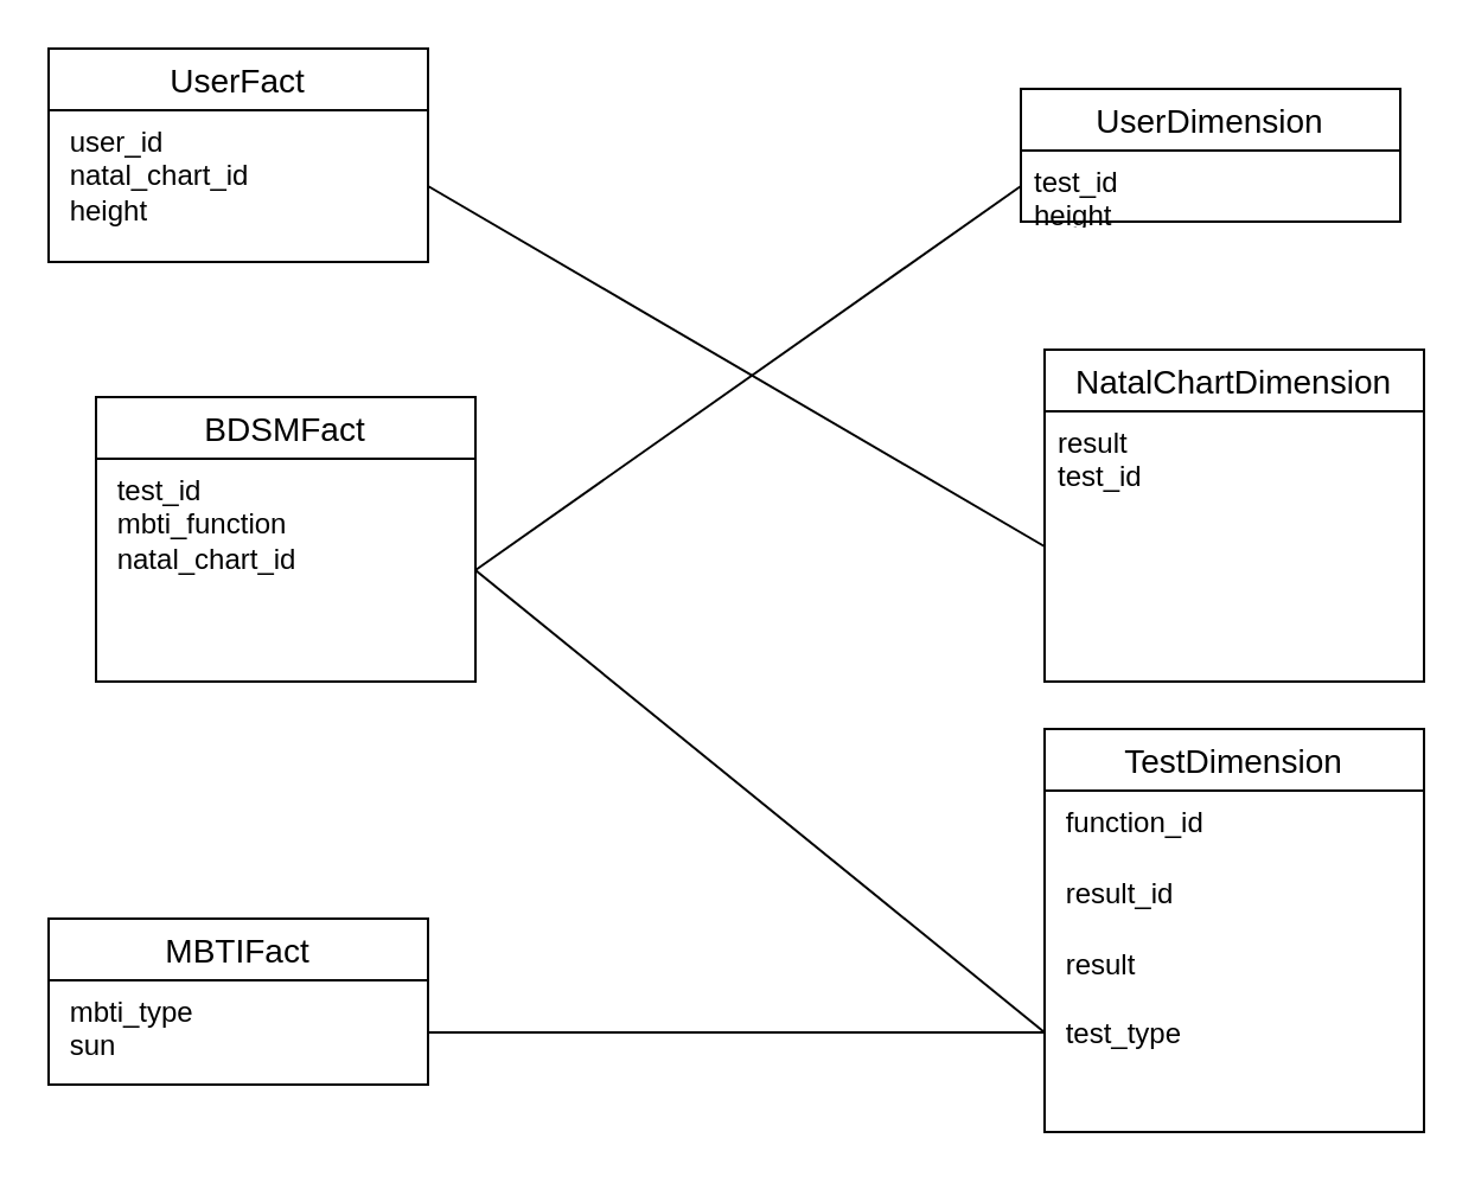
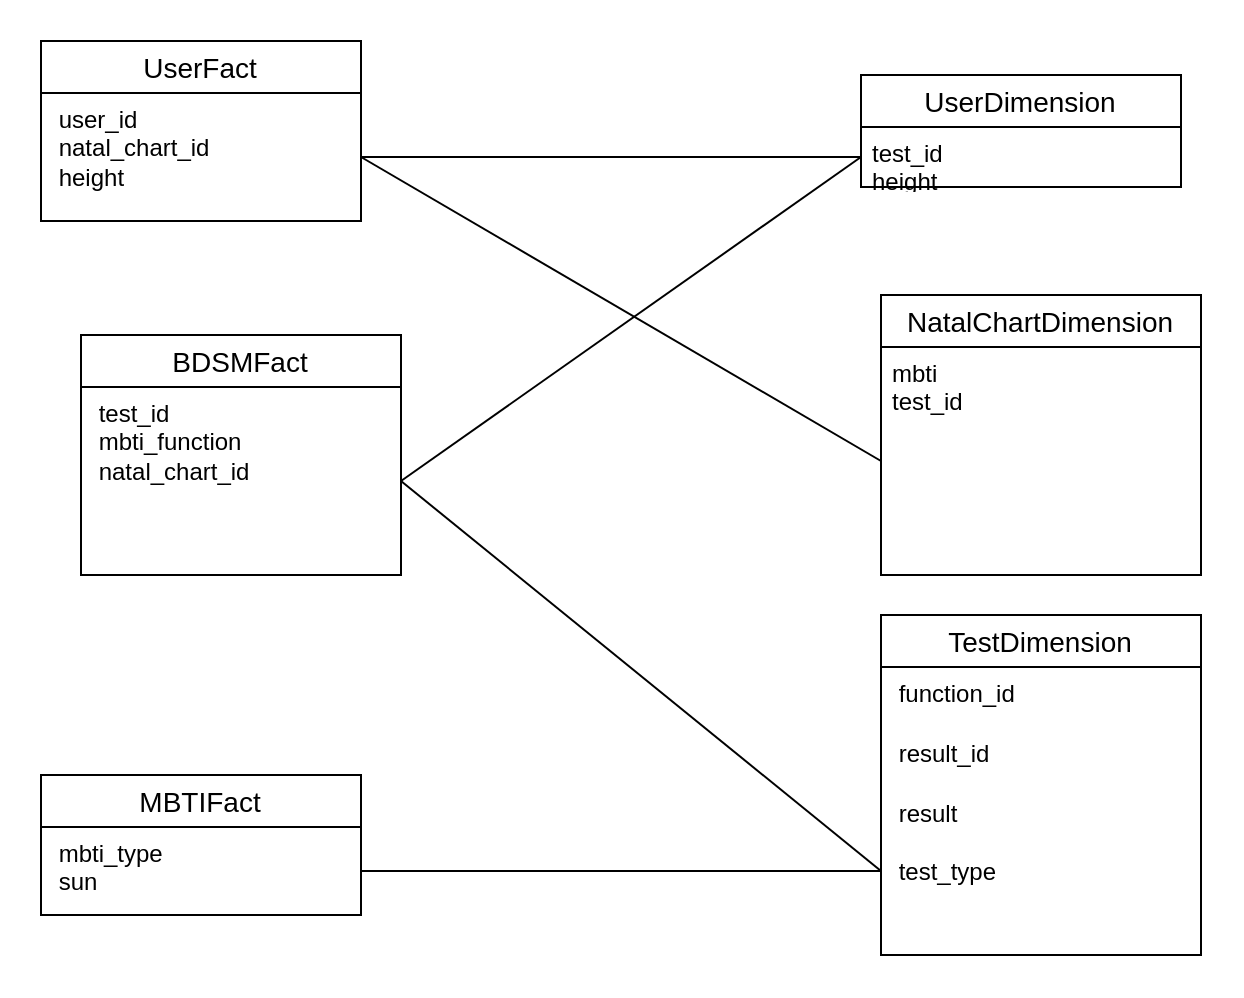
  <mxCell id="0" />
  <mxCell id="1" parent="0" />
  <mxCell id="2" value="UserFact" style="swimlane;fontStyle=0;childLayout=stackLayout;horizontal=1;startSize=26;horizontalStack=0;resizeParent=1;resizeParentMax=0;resizeLast=0;collapsible=1;marginBottom=0;align=center;fontSize=14;" vertex="1" parent="1"><mxGeometry x="20" y="20" width="160" height="90" as="geometry" /></mxCell>
  <mxCell id="3" value="&amp;nbsp;user_id&lt;br&gt;&amp;nbsp;natal_chart_id&lt;br&gt;&amp;nbsp;height" style="text;strokeColor=none;fillColor=none;spacingLeft=4;spacingRight=4;overflow=hidden;rotatable=0;points=[[0,0.5],[1,0.5]];portConstraint=eastwest;fontSize=12;whiteSpace=wrap;html=1;" vertex="1" parent="2"><mxGeometry y="26" width="160" height="64" as="geometry" /></mxCell>
  <mxCell id="4" value="BDSMFact" style="swimlane;fontStyle=0;childLayout=stackLayout;horizontal=1;startSize=26;horizontalStack=0;resizeParent=1;resizeParentMax=0;resizeLast=0;collapsible=1;marginBottom=0;align=center;fontSize=14;" vertex="1" parent="1"><mxGeometry x="40" y="167" width="160" height="120" as="geometry" /></mxCell>
  <mxCell id="5" value="&amp;nbsp;test_id&lt;br&gt;&amp;nbsp;mbti_function&lt;br&gt;&amp;nbsp;natal_chart_id" style="text;strokeColor=none;fillColor=none;spacingLeft=4;spacingRight=4;overflow=hidden;rotatable=0;points=[[0,0.5],[1,0.5]];portConstraint=eastwest;fontSize=12;whiteSpace=wrap;html=1;" vertex="1" parent="4"><mxGeometry y="26" width="160" height="94" as="geometry" /></mxCell>
  <mxCell id="6" value="MBTIFact" style="swimlane;fontStyle=0;childLayout=stackLayout;horizontal=1;startSize=26;horizontalStack=0;resizeParent=1;resizeParentMax=0;resizeLast=0;collapsible=1;marginBottom=0;align=center;fontSize=14;" vertex="1" parent="1"><mxGeometry x="20" y="387" width="160" height="70" as="geometry" /></mxCell>
  <mxCell id="7" value="&amp;nbsp;mbti_type&lt;br&gt;&amp;nbsp;sun" style="text;strokeColor=none;fillColor=none;spacingLeft=4;spacingRight=4;overflow=hidden;rotatable=0;points=[[0,0.5],[1,0.5]];portConstraint=eastwest;fontSize=12;whiteSpace=wrap;html=1;" vertex="1" parent="6"><mxGeometry y="26" width="160" height="44" as="geometry" /></mxCell>
  <mxCell id="8" value="NatalChartDimension" style="swimlane;fontStyle=0;childLayout=stackLayout;horizontal=1;startSize=26;horizontalStack=0;resizeParent=1;resizeParentMax=0;resizeLast=0;collapsible=1;marginBottom=0;align=center;fontSize=14;" vertex="1" parent="1"><mxGeometry x="440" y="147" width="160" height="140" as="geometry"><mxRectangle x="540" y="30" width="170" height="30" as="alternateBounds" /></mxGeometry></mxCell>
- <mxCell id="9" value="result&lt;br&gt;test_id" style="text;strokeColor=none;fillColor=none;spacingLeft=4;spacingRight=4;overflow=hidden;rotatable=0;points=[[0,0.5],[1,0.5]];portConstraint=eastwest;fontSize=12;whiteSpace=wrap;html=1;" vertex="1" parent="8"><mxGeometry y="26" width="160" height="114" as="geometry" /></mxCell>
+ <mxCell id="9" value="mbti&lt;br&gt;test_id" style="text;strokeColor=none;fillColor=none;spacingLeft=4;spacingRight=4;overflow=hidden;rotatable=0;points=[[0,0.5],[1,0.5]];portConstraint=eastwest;fontSize=12;whiteSpace=wrap;html=1;" vertex="1" parent="8"><mxGeometry y="26" width="160" height="114" as="geometry" /></mxCell>
  <mxCell id="10" value="TestDimension" style="swimlane;fontStyle=0;childLayout=stackLayout;horizontal=1;startSize=26;horizontalStack=0;resizeParent=1;resizeParentMax=0;resizeLast=0;collapsible=1;marginBottom=0;align=center;fontSize=14;" vertex="1" parent="1"><mxGeometry x="440" y="307" width="160" height="170" as="geometry"><mxRectangle x="540" y="244" width="130" height="30" as="alternateBounds" /></mxGeometry></mxCell>
  <mxCell id="11" value="&amp;nbsp;function_id" style="text;strokeColor=none;fillColor=none;spacingLeft=4;spacingRight=4;overflow=hidden;rotatable=0;points=[[0,0.5],[1,0.5]];portConstraint=eastwest;fontSize=12;whiteSpace=wrap;html=1;" vertex="1" parent="10"><mxGeometry y="26" width="160" height="30" as="geometry" /></mxCell>
  <mxCell id="12" value="&amp;nbsp;result_id" style="text;strokeColor=none;fillColor=none;spacingLeft=4;spacingRight=4;overflow=hidden;rotatable=0;points=[[0,0.5],[1,0.5]];portConstraint=eastwest;fontSize=12;whiteSpace=wrap;html=1;" vertex="1" parent="10"><mxGeometry y="56" width="160" height="30" as="geometry" /></mxCell>
  <mxCell id="13" value="&amp;nbsp;result&lt;br&gt;&lt;br&gt;&amp;nbsp;test_type" style="text;strokeColor=none;fillColor=none;spacingLeft=4;spacingRight=4;overflow=hidden;rotatable=0;points=[[0,0.5],[1,0.5]];portConstraint=eastwest;fontSize=12;whiteSpace=wrap;html=1;" vertex="1" parent="10"><mxGeometry y="86" width="160" height="84" as="geometry" /></mxCell>
  <mxCell id="14" value="UserDimension" style="swimlane;fontStyle=0;childLayout=stackLayout;horizontal=1;startSize=26;horizontalStack=0;resizeParent=1;resizeParentMax=0;resizeLast=0;collapsible=1;marginBottom=0;align=center;fontSize=14;" vertex="1" parent="1"><mxGeometry x="430" y="37" width="160" height="56" as="geometry"><mxRectangle x="490" y="100" width="140" height="30" as="alternateBounds" /></mxGeometry></mxCell>
  <mxCell id="15" value="test_id&lt;br&gt;height" style="text;strokeColor=none;fillColor=none;spacingLeft=4;spacingRight=4;overflow=hidden;rotatable=0;points=[[0,0.5],[1,0.5]];portConstraint=eastwest;fontSize=12;whiteSpace=wrap;html=1;" vertex="1" parent="14"><mxGeometry y="26" width="160" height="30" as="geometry" /></mxCell>
+ <mxCell id="16" value="" style="endArrow=none;html=1;rounded=0;entryX=0;entryY=0.5;entryDx=0;entryDy=0;exitX=1;exitY=0.5;exitDx=0;exitDy=0;" edge="1" parent="1" source="3" target="15"><mxGeometry width="50" height="50" relative="1" as="geometry"><mxPoint x="160" y="-223" as="sourcePoint" /><mxPoint x="210" y="-273" as="targetPoint" /></mxGeometry></mxCell>
  <mxCell id="17" value="" style="endArrow=none;html=1;rounded=0;entryX=0;entryY=0.5;entryDx=0;entryDy=0;exitX=1;exitY=0.5;exitDx=0;exitDy=0;" edge="1" parent="1" source="3" target="9"><mxGeometry width="50" height="50" relative="1" as="geometry"><mxPoint x="130" y="145" as="sourcePoint" /><mxPoint x="440" y="88" as="targetPoint" /></mxGeometry></mxCell>
  <mxCell id="18" value="" style="endArrow=none;html=1;rounded=0;entryX=0;entryY=0.5;entryDx=0;entryDy=0;exitX=1;exitY=0.5;exitDx=0;exitDy=0;" edge="1" parent="1" source="5" target="15"><mxGeometry width="50" height="50" relative="1" as="geometry"><mxPoint x="140" y="155" as="sourcePoint" /><mxPoint x="450" y="98" as="targetPoint" /></mxGeometry></mxCell>
  <mxCell id="19" value="" style="endArrow=none;html=1;rounded=0;entryX=0;entryY=0.5;entryDx=0;entryDy=0;exitX=1;exitY=0.5;exitDx=0;exitDy=0;" edge="1" parent="1" source="5" target="13"><mxGeometry width="50" height="50" relative="1" as="geometry"><mxPoint x="150" y="165" as="sourcePoint" /><mxPoint x="460" y="108" as="targetPoint" /></mxGeometry></mxCell>
  <mxCell id="20" value="" style="endArrow=none;html=1;rounded=0;entryX=0;entryY=0.5;entryDx=0;entryDy=0;exitX=1;exitY=0.5;exitDx=0;exitDy=0;" edge="1" parent="1" source="7" target="13"><mxGeometry width="50" height="50" relative="1" as="geometry"><mxPoint x="170" y="185" as="sourcePoint" /><mxPoint x="480" y="128" as="targetPoint" /></mxGeometry></mxCell>
